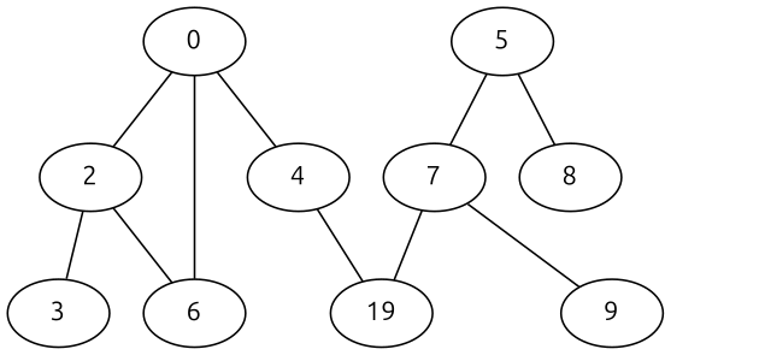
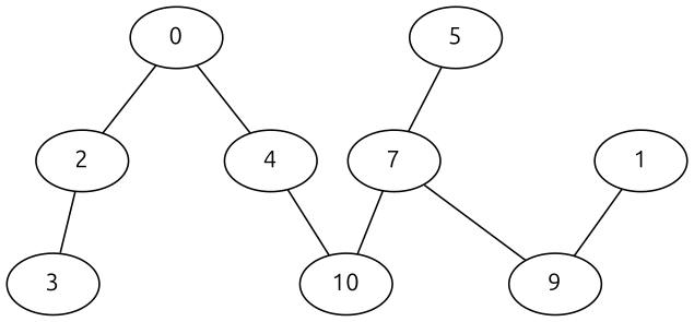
  graph {
    fontname=Ubuntu
    node [fillcolor=white fontname=Ubuntu style=filled]
    edge [fontname=Ubuntu]
    0
    2
    4
-   6
    3
-   10 [label=19]
+   10
+   1
    9
    5
-   8
    7
    0 -- 2
    0 -- 4
-   0 -- 6
-   2 -- 6
    2 -- 3
    4 -- 10
-   5 -- 8
+   1 -- 9
    5 -- 7
    7 -- 10
    7 -- 9
  }
